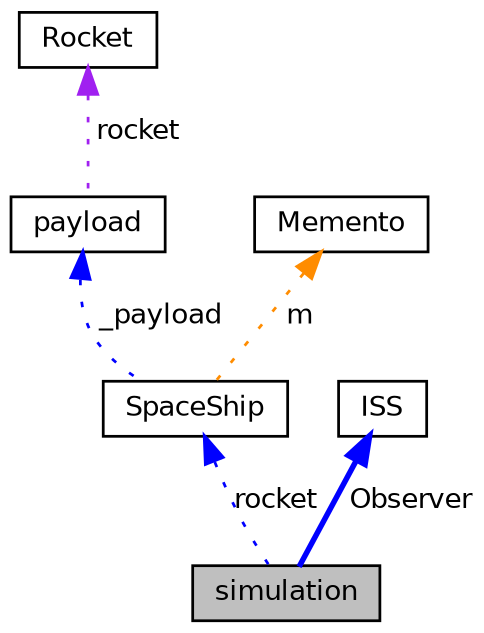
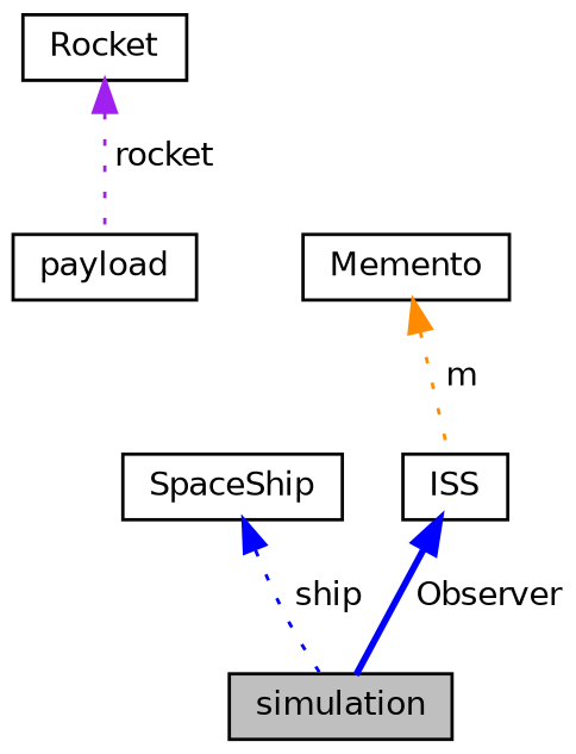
  digraph {
    fontname="DejaVu Sans"
    node [color=black fillcolor=white fontname="DejaVu Sans" fontsize=10 shape=record style=filled]
    edge [color=blue dir=back fontname="DejaVu Sans" fontsize=10 labelfontname=Helvetica labelfontsize=10 style=dotted]
    n1 [fillcolor=grey75 fontcolor=black height=0.2 label=simulation width=0.4]
    n2 [height=0.2 label=SpaceShip width=0.4]
    n3 [height=0.2 label=Rocket width=0.4]
    n4 [height=0.2 label=payload width=0.4]
    n5 [height=0.2 label=Memento width=0.4]
    n6 [height=0.2 label=ISS width=0.4]
-   n2 -> n1 [label=" rocket"]
+   n2 -> n1 [label=" ship"]
    n3 -> n4 [color=purple label=" rocket"]
-   n4 -> n2 [label=" _payload"]
-   n5 -> n2 [color=darkorange label=" m"]
+   n5 -> n6 [color=darkorange label=" m"]
    n6 -> n1 [label=" Observer" style=bold]
  }
